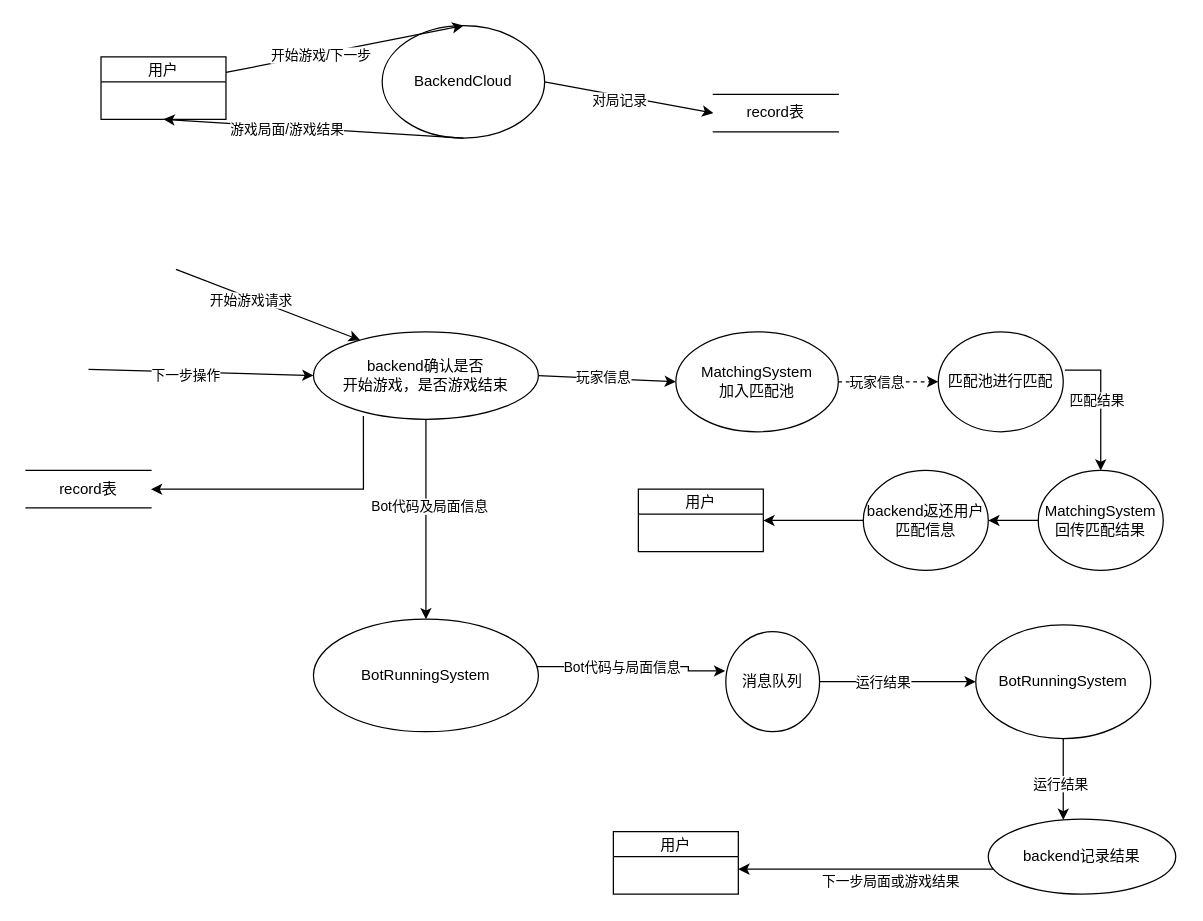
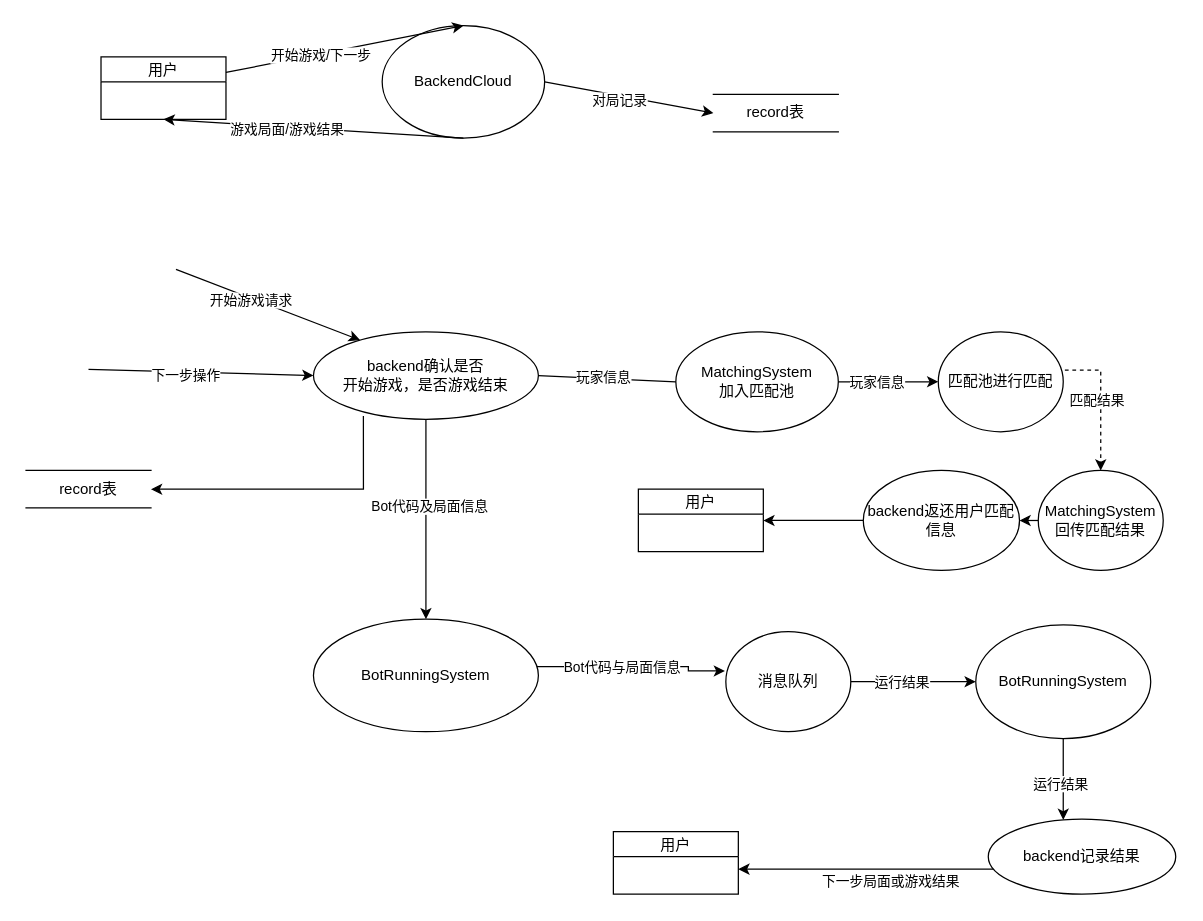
  <mxCell id="0" />
  <mxCell id="1" parent="0" />
  <mxCell id="2" value="用户" style="swimlane;fontStyle=0;childLayout=stackLayout;horizontal=1;startSize=20;fillColor=#ffffff;horizontalStack=0;resizeParent=1;resizeParentMax=0;resizeLast=0;collapsible=0;marginBottom=0;swimlaneFillColor=#ffffff;" vertex="1" parent="1"><mxGeometry x="80" y="45" width="100" height="50" as="geometry" /></mxCell>
  <mxCell id="3" value="BackendCloud" style="shape=ellipse;html=1;dashed=0;whiteSpace=wrap;perimeter=ellipsePerimeter;" vertex="1" parent="1"><mxGeometry x="305" y="20" width="130" height="90" as="geometry" /></mxCell>
  <mxCell id="4" value="" style="endArrow=classic;html=1;rounded=0;exitX=1;exitY=0.25;exitDx=0;exitDy=0;entryX=0.5;entryY=0;entryDx=0;entryDy=0;" edge="1" parent="1" source="2" target="3"><mxGeometry width="50" height="50" relative="1" as="geometry"><mxPoint x="360" y="215" as="sourcePoint" /><mxPoint x="410" y="165" as="targetPoint" /></mxGeometry></mxCell>
  <mxCell id="5" value="开始游戏/下一步" style="edgeLabel;html=1;align=center;verticalAlign=middle;resizable=0;points=[];" vertex="1" connectable="0" parent="4"><mxGeometry x="-0.2" relative="1" as="geometry"><mxPoint y="1" as="offset" /></mxGeometry></mxCell>
  <mxCell id="6" value="" style="endArrow=classic;html=1;rounded=0;exitX=0.5;exitY=1;exitDx=0;exitDy=0;entryX=0.5;entryY=1;entryDx=0;entryDy=0;" edge="1" parent="1" source="3" target="2"><mxGeometry width="50" height="50" relative="1" as="geometry"><mxPoint x="360" y="215" as="sourcePoint" /><mxPoint x="130" y="85" as="targetPoint" /></mxGeometry></mxCell>
  <mxCell id="7" value="游戏局面/游戏结果" style="edgeLabel;html=1;align=center;verticalAlign=middle;resizable=0;points=[];" vertex="1" connectable="0" parent="6"><mxGeometry x="0.182" y="1" relative="1" as="geometry"><mxPoint as="offset" /></mxGeometry></mxCell>
  <mxCell id="8" value="record表" style="html=1;dashed=0;whiteSpace=wrap;shape=partialRectangle;right=0;left=0;" vertex="1" parent="1"><mxGeometry x="570" y="75" width="100" height="30" as="geometry" /></mxCell>
  <mxCell id="9" value="" style="endArrow=classic;html=1;rounded=0;exitX=1;exitY=0.5;exitDx=0;exitDy=0;entryX=0;entryY=0.5;entryDx=0;entryDy=0;" edge="1" parent="1" source="3" target="8"><mxGeometry width="50" height="50" relative="1" as="geometry"><mxPoint x="360" y="215" as="sourcePoint" /><mxPoint x="410" y="165" as="targetPoint" /></mxGeometry></mxCell>
  <mxCell id="10" value="对局记录" style="edgeLabel;html=1;align=center;verticalAlign=middle;resizable=0;points=[];" vertex="1" connectable="0" parent="9"><mxGeometry x="-0.112" y="-3" relative="1" as="geometry"><mxPoint as="offset" /></mxGeometry></mxCell>
  <mxCell id="11" style="edgeStyle=orthogonalEdgeStyle;rounded=0;orthogonalLoop=1;jettySize=auto;html=1;entryX=0.5;entryY=0;entryDx=0;entryDy=0;" edge="1" parent="1" source="16" target="30"><mxGeometry relative="1" as="geometry" /></mxCell>
  <mxCell id="12" value="Bot代码及局面信息" style="edgeLabel;html=1;align=center;verticalAlign=middle;resizable=0;points=[];" vertex="1" connectable="0" parent="11"><mxGeometry x="-0.133" y="2" relative="1" as="geometry"><mxPoint as="offset" /></mxGeometry></mxCell>
  <mxCell id="13" style="edgeStyle=orthogonalEdgeStyle;rounded=0;orthogonalLoop=1;jettySize=auto;html=1;" edge="1" parent="1" source="45" target="42"><mxGeometry relative="1" as="geometry"><Array as="points"><mxPoint x="620" y="695" /><mxPoint x="620" y="695" /></Array></mxGeometry></mxCell>
  <mxCell id="14" value="下一步局面或游戏结果" style="edgeLabel;html=1;align=center;verticalAlign=middle;resizable=0;points=[];" vertex="1" connectable="0" parent="13"><mxGeometry x="0.537" y="4" relative="1" as="geometry"><mxPoint x="74" y="5" as="offset" /></mxGeometry></mxCell>
  <mxCell id="15" style="edgeStyle=orthogonalEdgeStyle;rounded=0;orthogonalLoop=1;jettySize=auto;html=1;exitX=0.222;exitY=0.962;exitDx=0;exitDy=0;exitPerimeter=0;entryX=1;entryY=0.5;entryDx=0;entryDy=0;" edge="1" parent="1" source="16" target="43"><mxGeometry relative="1" as="geometry"><mxPoint x="160" y="470" as="targetPoint" /><Array as="points"><mxPoint x="290" y="391" /></Array></mxGeometry></mxCell>
  <mxCell id="16" value="backend确认是否&lt;br&gt;开始游戏，是否游戏结束" style="shape=ellipse;html=1;dashed=0;whiteSpace=wrap;perimeter=ellipsePerimeter;" vertex="1" parent="1"><mxGeometry x="250" y="265" width="180" height="70" as="geometry" /></mxCell>
  <mxCell id="17" value="" style="endArrow=classic;html=1;rounded=0;entryX=0.207;entryY=0.095;entryDx=0;entryDy=0;entryPerimeter=0;" edge="1" parent="1" target="16"><mxGeometry width="50" height="50" relative="1" as="geometry"><mxPoint x="140" y="215" as="sourcePoint" /><mxPoint x="440" y="295" as="targetPoint" /></mxGeometry></mxCell>
  <mxCell id="18" value="开始游戏请求" style="edgeLabel;html=1;align=center;verticalAlign=middle;resizable=0;points=[];" vertex="1" connectable="0" parent="17"><mxGeometry x="-0.188" y="-2" relative="1" as="geometry"><mxPoint as="offset" /></mxGeometry></mxCell>
  <mxCell id="19" value="" style="endArrow=classic;html=1;rounded=0;entryX=0;entryY=0.5;entryDx=0;entryDy=0;" edge="1" parent="1" target="16"><mxGeometry width="50" height="50" relative="1" as="geometry"><mxPoint x="70" y="295" as="sourcePoint" /><mxPoint x="240" y="315" as="targetPoint" /></mxGeometry></mxCell>
  <mxCell id="20" value="下一步操作" style="edgeLabel;html=1;align=center;verticalAlign=middle;resizable=0;points=[];" vertex="1" connectable="0" parent="19"><mxGeometry x="-0.133" y="-2" relative="1" as="geometry"><mxPoint as="offset" /></mxGeometry></mxCell>
  <mxCell id="21" value="MatchingSystem&lt;br&gt;加入匹配池" style="shape=ellipse;html=1;dashed=0;whiteSpace=wrap;perimeter=ellipsePerimeter;" vertex="1" parent="1"><mxGeometry x="540" y="265" width="130" height="80" as="geometry" /></mxCell>
- <mxCell id="22" value="" style="endArrow=classic;html=1;rounded=0;entryX=0;entryY=0.5;entryDx=0;entryDy=0;exitX=1;exitY=0.5;exitDx=0;exitDy=0;" edge="1" parent="1" source="16" target="21"><mxGeometry width="50" height="50" relative="1" as="geometry"><mxPoint x="390" y="345" as="sourcePoint" /><mxPoint x="440" y="295" as="targetPoint" /></mxGeometry></mxCell>
+ <mxCell id="22" value="" style="endArrow=none;html=1;rounded=0;entryX=0;entryY=0.5;entryDx=0;entryDy=0;exitX=1;exitY=0.5;exitDx=0;exitDy=0;" edge="1" parent="1" source="16" target="21"><mxGeometry width="50" height="50" relative="1" as="geometry"><mxPoint x="390" y="345" as="sourcePoint" /><mxPoint x="440" y="295" as="targetPoint" /></mxGeometry></mxCell>
  <mxCell id="23" value="玩家信息" style="edgeLabel;html=1;align=center;verticalAlign=middle;resizable=0;points=[];" vertex="1" connectable="0" parent="22"><mxGeometry x="-0.054" y="1" relative="1" as="geometry"><mxPoint as="offset" /></mxGeometry></mxCell>
- <mxCell id="24" value="" style="endArrow=classic;html=1;rounded=0;exitX=1;exitY=0.5;exitDx=0;exitDy=0;entryX=0;entryY=0.5;entryDx=0;entryDy=0;dashed=1;" edge="1" parent="1" source="21" target="31"><mxGeometry width="50" height="50" relative="1" as="geometry"><mxPoint x="390" y="345" as="sourcePoint" /><mxPoint x="780" y="305" as="targetPoint" /></mxGeometry></mxCell>
+ <mxCell id="24" value="" style="endArrow=classic;html=1;rounded=0;exitX=1;exitY=0.5;exitDx=0;exitDy=0;entryX=0;entryY=0.5;entryDx=0;entryDy=0;" edge="1" parent="1" source="21" target="31"><mxGeometry width="50" height="50" relative="1" as="geometry"><mxPoint x="390" y="345" as="sourcePoint" /><mxPoint x="780" y="305" as="targetPoint" /></mxGeometry></mxCell>
  <mxCell id="25" value="玩家信息" style="edgeLabel;html=1;align=center;verticalAlign=middle;resizable=0;points=[];" vertex="1" connectable="0" parent="24"><mxGeometry x="-0.255" relative="1" as="geometry"><mxPoint as="offset" /></mxGeometry></mxCell>
- <mxCell id="26" style="edgeStyle=orthogonalEdgeStyle;rounded=0;orthogonalLoop=1;jettySize=auto;html=1;entryX=0.5;entryY=0;entryDx=0;entryDy=0;exitX=1.013;exitY=0.383;exitDx=0;exitDy=0;exitPerimeter=0;" edge="1" parent="1" source="31" target="32"><mxGeometry relative="1" as="geometry"><mxPoint x="900" y="245" as="sourcePoint" /><Array as="points"><mxPoint x="880" y="296" /></Array></mxGeometry></mxCell>
+ <mxCell id="26" style="edgeStyle=orthogonalEdgeStyle;rounded=0;orthogonalLoop=1;jettySize=auto;html=1;entryX=0.5;entryY=0;entryDx=0;entryDy=0;exitX=1.013;exitY=0.383;exitDx=0;exitDy=0;exitPerimeter=0;dashed=1;" edge="1" parent="1" source="31" target="32"><mxGeometry relative="1" as="geometry"><mxPoint x="900" y="245" as="sourcePoint" /><Array as="points"><mxPoint x="880" y="296" /></Array></mxGeometry></mxCell>
  <mxCell id="27" value="匹配结果" style="edgeLabel;html=1;align=center;verticalAlign=middle;resizable=0;points=[];" vertex="1" connectable="0" parent="26"><mxGeometry x="-0.021" y="-4" relative="1" as="geometry"><mxPoint as="offset" /></mxGeometry></mxCell>
  <mxCell id="28" style="edgeStyle=orthogonalEdgeStyle;rounded=0;orthogonalLoop=1;jettySize=auto;html=1;entryX=-0.007;entryY=0.392;entryDx=0;entryDy=0;entryPerimeter=0;" edge="1" parent="1" source="30" target="33"><mxGeometry relative="1" as="geometry"><mxPoint x="550" y="545" as="targetPoint" /><Array as="points"><mxPoint x="550" y="533" /><mxPoint x="550" y="536" /></Array></mxGeometry></mxCell>
  <mxCell id="29" value="Bot代码与局面信息" style="edgeLabel;html=1;align=center;verticalAlign=middle;resizable=0;points=[];" vertex="1" connectable="0" parent="28"><mxGeometry x="-0.117" y="-5" relative="1" as="geometry"><mxPoint y="-5" as="offset" /></mxGeometry></mxCell>
  <mxCell id="30" value="BotRunningSystem" style="shape=ellipse;html=1;dashed=0;whiteSpace=wrap;perimeter=ellipsePerimeter;" vertex="1" parent="1"><mxGeometry x="250" y="495" width="180" height="90" as="geometry" /></mxCell>
  <mxCell id="31" value="匹配池进行匹配" style="shape=ellipse;html=1;dashed=0;whiteSpace=wrap;perimeter=ellipsePerimeter;" vertex="1" parent="1"><mxGeometry x="750" y="265" width="100" height="80" as="geometry" /></mxCell>
  <mxCell id="32" value="MatchingSystem回传匹配结果" style="shape=ellipse;html=1;dashed=0;whiteSpace=wrap;perimeter=ellipsePerimeter;" vertex="1" parent="1"><mxGeometry x="830" y="376" width="100" height="80" as="geometry" /></mxCell>
- <mxCell id="33" value="消息队列" style="shape=ellipse;html=1;dashed=0;whiteSpace=wrap;perimeter=ellipsePerimeter;" vertex="1" parent="1"><mxGeometry x="580" y="505" width="75" height="80" as="geometry" /></mxCell>
+ <mxCell id="33" value="消息队列" style="shape=ellipse;html=1;dashed=0;whiteSpace=wrap;perimeter=ellipsePerimeter;" vertex="1" parent="1"><mxGeometry x="580" y="505" width="100" height="80" as="geometry" /></mxCell>
  <mxCell id="34" style="edgeStyle=orthogonalEdgeStyle;rounded=0;orthogonalLoop=1;jettySize=auto;html=1;exitX=1;exitY=0.5;exitDx=0;exitDy=0;" edge="1" parent="1" source="33" target="44"><mxGeometry relative="1" as="geometry" /></mxCell>
  <mxCell id="35" value="运行结果" style="edgeLabel;html=1;align=center;verticalAlign=middle;resizable=0;points=[];" vertex="1" connectable="0" parent="34"><mxGeometry x="-0.233" y="4" relative="1" as="geometry"><mxPoint x="2" y="4" as="offset" /></mxGeometry></mxCell>
  <mxCell id="36" style="edgeStyle=orthogonalEdgeStyle;rounded=0;orthogonalLoop=1;jettySize=auto;html=1;exitX=0.5;exitY=1;exitDx=0;exitDy=0;" edge="1" parent="1" source="44" target="45"><mxGeometry relative="1" as="geometry"><mxPoint x="117.3" y="524.36" as="targetPoint" /><Array as="points"><mxPoint x="850" y="615" /><mxPoint x="850" y="615" /></Array></mxGeometry></mxCell>
  <mxCell id="37" value="运行结果" style="edgeLabel;html=1;align=center;verticalAlign=middle;resizable=0;points=[];" vertex="1" connectable="0" parent="36"><mxGeometry x="0.113" y="-3" relative="1" as="geometry"><mxPoint as="offset" /></mxGeometry></mxCell>
  <mxCell id="38" style="edgeStyle=orthogonalEdgeStyle;rounded=0;orthogonalLoop=1;jettySize=auto;html=1;" edge="1" parent="1" source="39" target="41"><mxGeometry relative="1" as="geometry" /></mxCell>
- <mxCell id="39" value="backend返还用户匹配信息" style="shape=ellipse;html=1;dashed=0;whiteSpace=wrap;perimeter=ellipsePerimeter;" vertex="1" parent="1"><mxGeometry x="690" y="376" width="100" height="80" as="geometry" /></mxCell>
+ <mxCell id="39" value="backend返还用户匹配信息" style="shape=ellipse;html=1;dashed=0;whiteSpace=wrap;perimeter=ellipsePerimeter;" vertex="1" parent="1"><mxGeometry x="690" y="376" width="125" height="80" as="geometry" /></mxCell>
  <mxCell id="40" value="" style="endArrow=classic;html=1;rounded=0;exitX=0;exitY=0.5;exitDx=0;exitDy=0;" edge="1" parent="1" source="32" target="39"><mxGeometry width="50" height="50" relative="1" as="geometry"><mxPoint x="290" y="651" as="sourcePoint" /><mxPoint x="340" y="601" as="targetPoint" /></mxGeometry></mxCell>
  <mxCell id="41" value="用户" style="swimlane;fontStyle=0;childLayout=stackLayout;horizontal=1;startSize=20;fillColor=#ffffff;horizontalStack=0;resizeParent=1;resizeParentMax=0;resizeLast=0;collapsible=0;marginBottom=0;swimlaneFillColor=#ffffff;" vertex="1" parent="1"><mxGeometry x="510" y="391" width="100" height="50" as="geometry" /></mxCell>
  <mxCell id="42" value="用户" style="swimlane;fontStyle=0;childLayout=stackLayout;horizontal=1;startSize=20;fillColor=#ffffff;horizontalStack=0;resizeParent=1;resizeParentMax=0;resizeLast=0;collapsible=0;marginBottom=0;swimlaneFillColor=#ffffff;" vertex="1" parent="1"><mxGeometry x="490" y="665" width="100" height="50" as="geometry" /></mxCell>
  <mxCell id="43" value="record表" style="html=1;dashed=0;whiteSpace=wrap;shape=partialRectangle;right=0;left=0;" vertex="1" parent="1"><mxGeometry x="20" y="376" width="100" height="30" as="geometry" /></mxCell>
  <mxCell id="44" value="BotRunningSystem" style="shape=ellipse;html=1;dashed=0;whiteSpace=wrap;perimeter=ellipsePerimeter;" vertex="1" parent="1"><mxGeometry x="780" y="499.5" width="140" height="91" as="geometry" /></mxCell>
  <mxCell id="45" value="backend记录结果" style="shape=ellipse;html=1;dashed=0;whiteSpace=wrap;perimeter=ellipsePerimeter;" vertex="1" parent="1"><mxGeometry x="790" y="655" width="150" height="60" as="geometry" /></mxCell>
